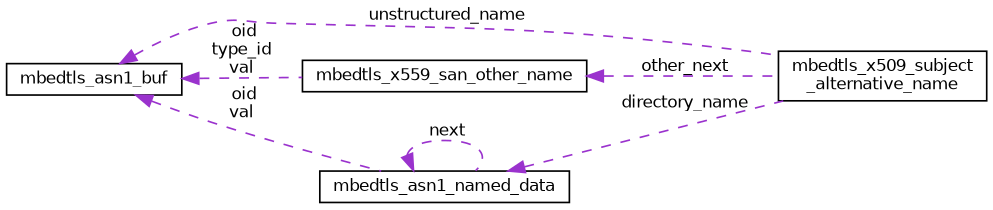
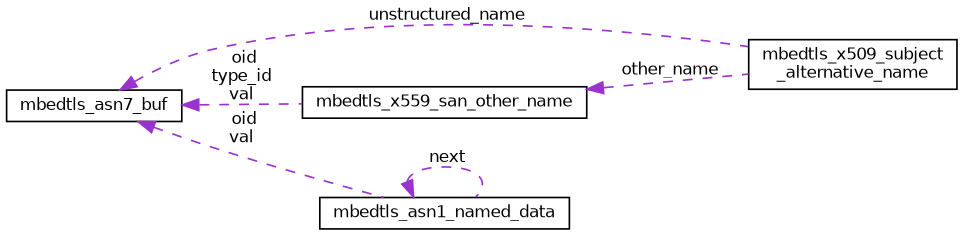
  digraph {
    rankdir=LR
    node [color=black fillcolor=white fontname=Helvetica fontsize=10 shape=record style=filled]
    edge [color=darkorchid3 dir=back fontname=Helvetica fontsize=10 labelfontname=Helvetica labelfontsize=10 style=dashed]
    n1 [height=0.2 label="mbedtls_x509_subject\l_alternative_name" width=0.4]
    n2 [height=0.2 label=mbedtls_x559_san_other_name width=0.4]
-   n3 [height=0.2 label=mbedtls_asn1_buf width=0.4]
+   n3 [height=0.2 label=mbedtls_asn7_buf width=0.4]
    n4 [height=0.2 label=mbedtls_asn1_named_data width=0.4]
-   n2 -> n1 [label=" other_next"]
+   n2 -> n1 [label=" other_name"]
    n3 -> n1 [label=" unstructured_name"]
    n3 -> n2 [label=" oid\ntype_id\nval"]
    n3 -> n4 [label=" oid\nval"]
-   n4 -> n1 [label=" directory_name"]
    n4 -> n4 [label=" next"]
  }
